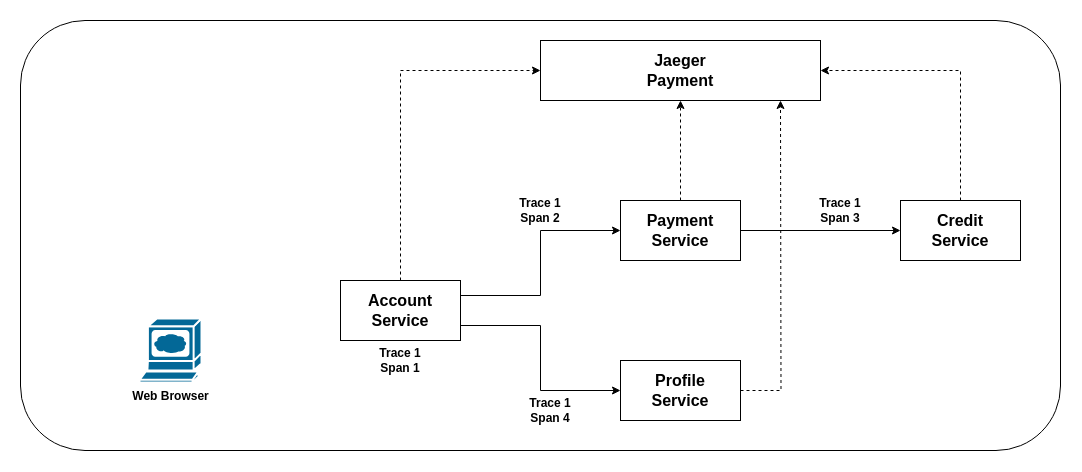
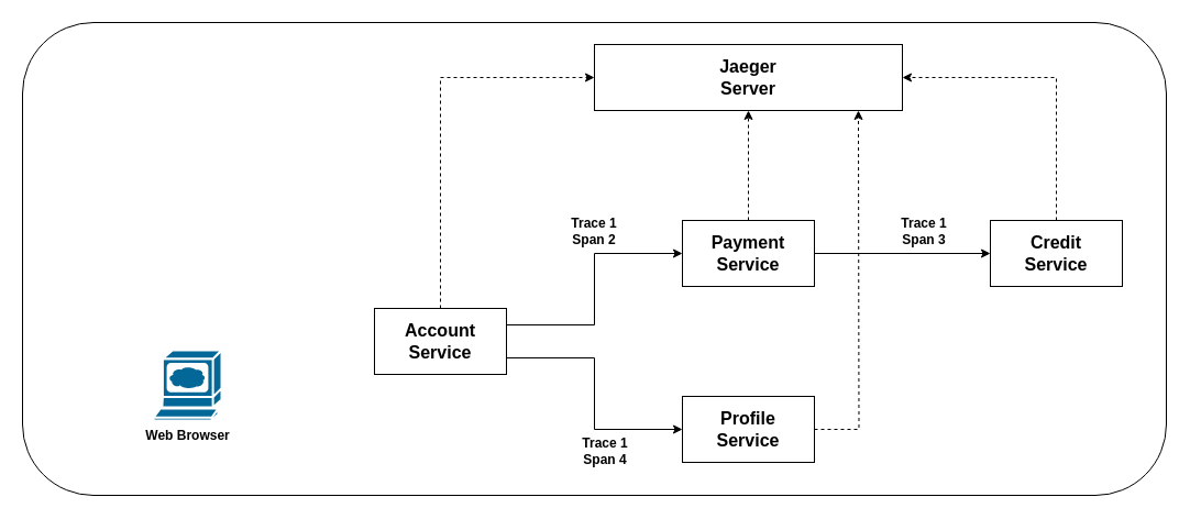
  <mxCell id="0" />
  <mxCell id="1" parent="0" />
  <mxCell id="2" value="" style="rounded=1;whiteSpace=wrap;html=1;" vertex="1" parent="1"><mxGeometry x="20" y="20" width="1040" height="430" as="geometry" /></mxCell>
  <mxCell id="3" style="edgeStyle=orthogonalEdgeStyle;rounded=0;orthogonalLoop=1;jettySize=auto;html=1;exitX=1;exitY=0.25;exitDx=0;exitDy=0;entryX=0;entryY=0.5;entryDx=0;entryDy=0;" edge="1" parent="1" source="6" target="9"><mxGeometry relative="1" as="geometry" /></mxCell>
  <mxCell id="4" style="edgeStyle=orthogonalEdgeStyle;rounded=0;orthogonalLoop=1;jettySize=auto;html=1;exitX=1;exitY=0.75;exitDx=0;exitDy=0;entryX=0;entryY=0.5;entryDx=0;entryDy=0;" edge="1" parent="1" source="6" target="13"><mxGeometry relative="1" as="geometry" /></mxCell>
  <mxCell id="5" style="edgeStyle=orthogonalEdgeStyle;rounded=0;orthogonalLoop=1;jettySize=auto;html=1;exitX=0.5;exitY=0;exitDx=0;exitDy=0;entryX=0;entryY=0.5;entryDx=0;entryDy=0;dashed=1;" edge="1" parent="1" source="6" target="14"><mxGeometry relative="1" as="geometry" /></mxCell>
  <mxCell id="6" value="&lt;font style=&quot;font-size: 16px&quot;&gt;&lt;b&gt;Account&lt;br&gt;Service&lt;/b&gt;&lt;/font&gt;&lt;br&gt;" style="rounded=0;whiteSpace=wrap;html=1;" vertex="1" parent="1"><mxGeometry x="340" y="280" width="120" height="60" as="geometry" /></mxCell>
  <mxCell id="7" style="edgeStyle=orthogonalEdgeStyle;rounded=0;orthogonalLoop=1;jettySize=auto;html=1;exitX=1;exitY=0.5;exitDx=0;exitDy=0;entryX=0;entryY=0.5;entryDx=0;entryDy=0;" edge="1" parent="1" source="9" target="11"><mxGeometry relative="1" as="geometry" /></mxCell>
  <mxCell id="8" style="edgeStyle=orthogonalEdgeStyle;rounded=0;orthogonalLoop=1;jettySize=auto;html=1;exitX=0.5;exitY=0;exitDx=0;exitDy=0;dashed=1;entryX=0.5;entryY=1;entryDx=0;entryDy=0;" edge="1" parent="1" source="9" target="14"><mxGeometry relative="1" as="geometry"><mxPoint x="680" y="110" as="targetPoint" /></mxGeometry></mxCell>
  <mxCell id="9" value="&lt;font style=&quot;font-size: 16px&quot;&gt;&lt;b&gt;Payment&lt;br&gt;Service&lt;/b&gt;&lt;/font&gt;&lt;br&gt;" style="rounded=0;whiteSpace=wrap;html=1;" vertex="1" parent="1"><mxGeometry x="620" y="200" width="120" height="60" as="geometry" /></mxCell>
  <mxCell id="10" style="edgeStyle=orthogonalEdgeStyle;rounded=0;orthogonalLoop=1;jettySize=auto;html=1;exitX=0.5;exitY=0;exitDx=0;exitDy=0;entryX=1;entryY=0.5;entryDx=0;entryDy=0;dashed=1;" edge="1" parent="1" source="11" target="14"><mxGeometry relative="1" as="geometry" /></mxCell>
  <mxCell id="11" value="&lt;font style=&quot;font-size: 16px&quot;&gt;&lt;b&gt;Credit&lt;br&gt;Service&lt;/b&gt;&lt;/font&gt;&lt;br&gt;" style="rounded=0;whiteSpace=wrap;html=1;" vertex="1" parent="1"><mxGeometry x="900" y="200" width="120" height="60" as="geometry" /></mxCell>
  <mxCell id="12" style="edgeStyle=orthogonalEdgeStyle;rounded=0;orthogonalLoop=1;jettySize=auto;html=1;exitX=1;exitY=0.5;exitDx=0;exitDy=0;dashed=1;" edge="1" parent="1" source="13"><mxGeometry relative="1" as="geometry"><mxPoint x="780" y="100" as="targetPoint" /></mxGeometry></mxCell>
  <mxCell id="13" value="&lt;font style=&quot;font-size: 16px&quot;&gt;&lt;b&gt;Profile&lt;br&gt;Service&lt;/b&gt;&lt;/font&gt;&lt;br&gt;" style="rounded=0;whiteSpace=wrap;html=1;" vertex="1" parent="1"><mxGeometry x="620" y="360" width="120" height="60" as="geometry" /></mxCell>
- <mxCell id="14" value="&lt;span style=&quot;font-size: 16px&quot;&gt;&lt;b&gt;Jaeger&lt;br&gt;&lt;/b&gt;&lt;/span&gt;&lt;b&gt;&lt;font style=&quot;font-size: 16px&quot;&gt;Payment&lt;/font&gt;&lt;/b&gt;&lt;br&gt;" style="rounded=0;whiteSpace=wrap;html=1;" vertex="1" parent="1"><mxGeometry x="540" width="280" height="60" as="geometry" y="40" /></mxCell>
- <mxCell id="15" value="&lt;b&gt;Trace 1&lt;br&gt;Span 1&lt;/b&gt;&lt;br&gt;" style="text;html=1;strokeColor=none;fillColor=none;align=center;verticalAlign=middle;whiteSpace=wrap;rounded=0;" vertex="1" parent="1"><mxGeometry x="370" y="350" width="60" height="20" as="geometry" /></mxCell>
+ <mxCell id="14" value="&lt;span style=&quot;font-size: 16px&quot;&gt;&lt;b&gt;Jaeger&lt;br&gt;&lt;/b&gt;&lt;/span&gt;&lt;b&gt;&lt;font style=&quot;font-size: 16px&quot;&gt;Server&lt;/font&gt;&lt;/b&gt;&lt;br&gt;" style="rounded=0;whiteSpace=wrap;html=1;" vertex="1" parent="1"><mxGeometry x="540" width="280" height="60" as="geometry" y="40" /></mxCell>
  <mxCell id="16" value="&lt;b&gt;Trace 1&lt;br&gt;Span 2&lt;/b&gt;&lt;br&gt;" style="text;html=1;strokeColor=none;fillColor=none;align=center;verticalAlign=middle;whiteSpace=wrap;rounded=0;" vertex="1" parent="1"><mxGeometry x="510" y="200" width="60" height="20" as="geometry" /></mxCell>
  <mxCell id="17" value="&lt;b&gt;Trace 1&lt;br&gt;Span 3&lt;/b&gt;&lt;br&gt;" style="text;html=1;strokeColor=none;fillColor=none;align=center;verticalAlign=middle;whiteSpace=wrap;rounded=0;" vertex="1" parent="1"><mxGeometry x="810" y="200" width="60" height="20" as="geometry" /></mxCell>
  <mxCell id="18" value="&lt;b&gt;Trace 1&lt;br&gt;Span 4&lt;/b&gt;&lt;br&gt;" style="text;html=1;strokeColor=none;fillColor=none;align=center;verticalAlign=middle;whiteSpace=wrap;rounded=0;" vertex="1" parent="1"><mxGeometry x="520" y="400" width="60" height="20" as="geometry" /></mxCell>
  <mxCell id="19" value="&lt;b&gt;Web Browser&lt;/b&gt;&lt;br&gt;" style="shape=mxgraph.cisco.computers_and_peripherals.web_browser;html=1;dashed=0;fillColor=#036897;strokeColor=#ffffff;strokeWidth=2;verticalLabelPosition=bottom;verticalAlign=top" vertex="1" parent="1"><mxGeometry x="139" y="318" width="62" height="64" as="geometry" /></mxCell>
